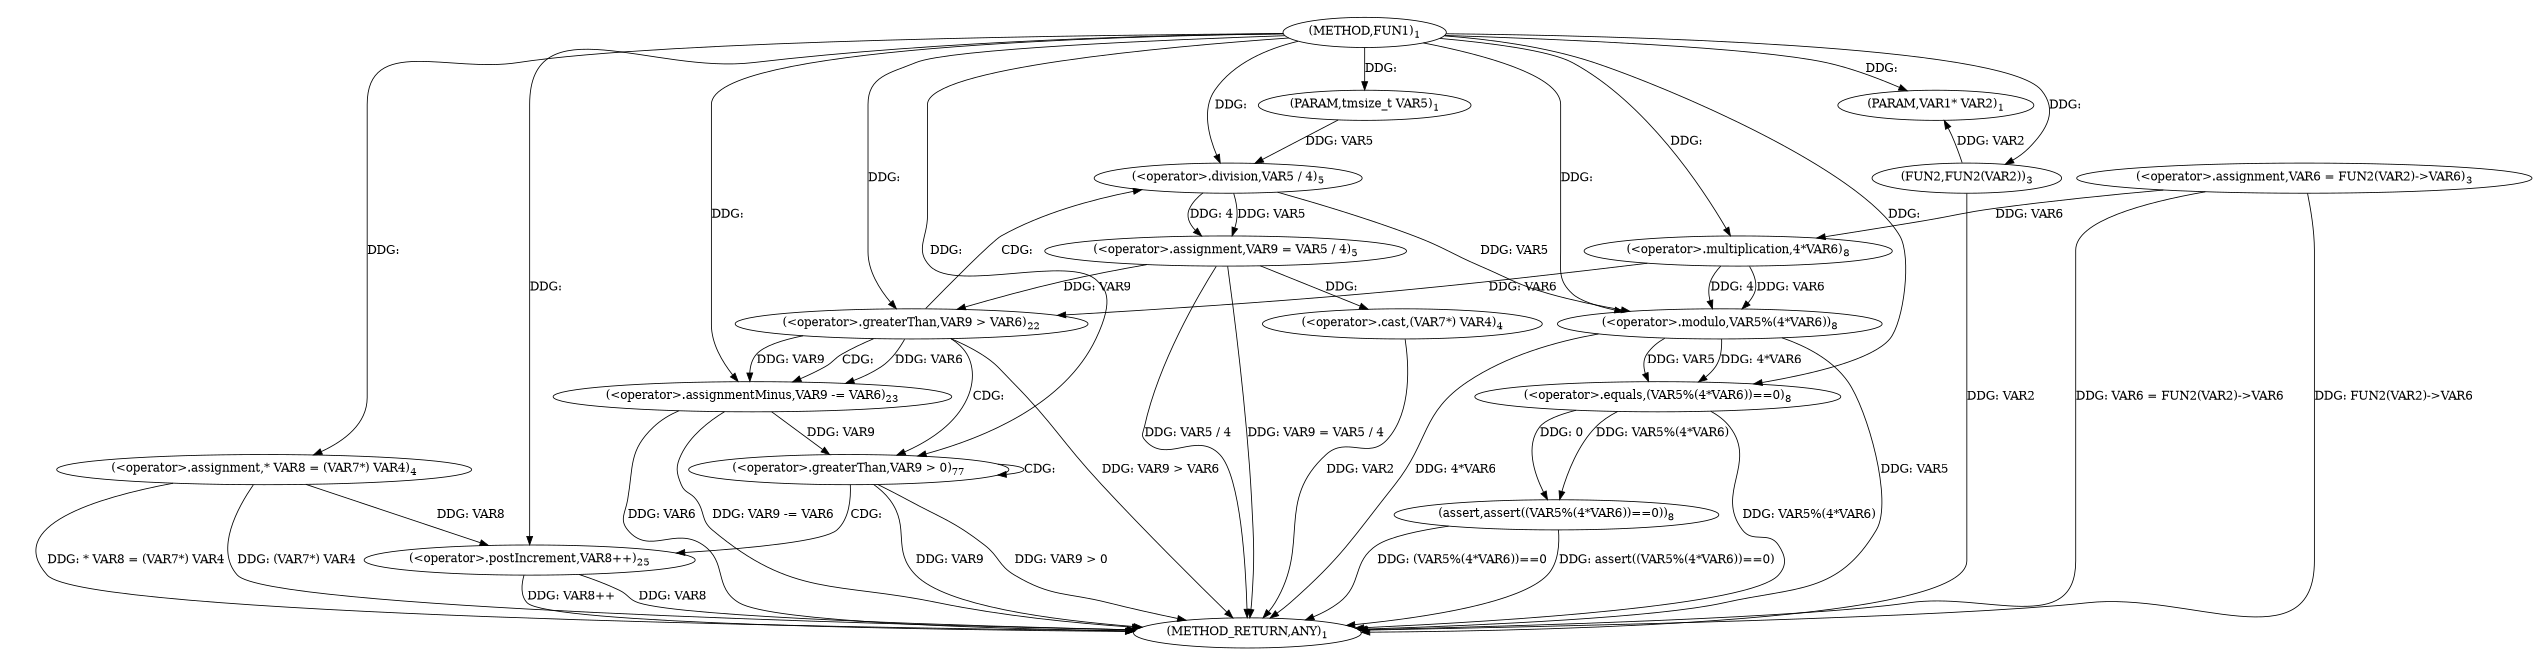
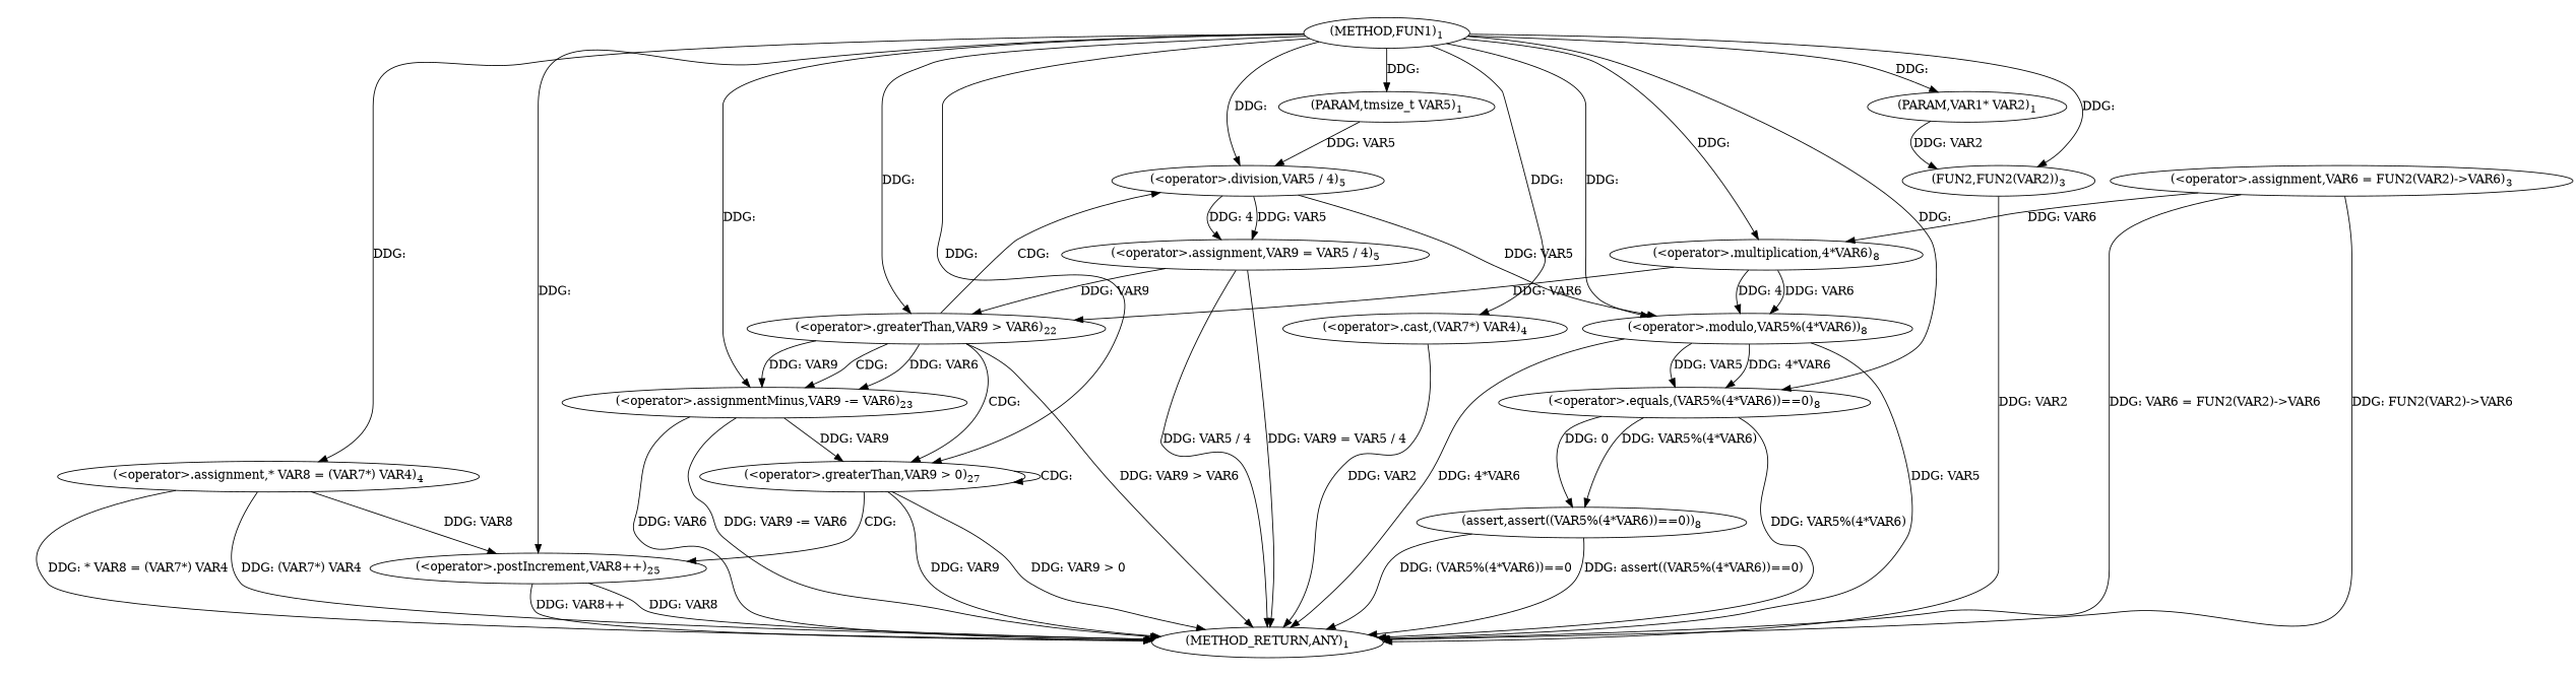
  digraph {
    n1 [label=<(METHOD,FUN1)<SUB>1</SUB>>]
    n2 [label=<(PARAM,VAR1* VAR2)<SUB>1</SUB>>]
    n3 [label=<(PARAM,tmsize_t VAR5)<SUB>1</SUB>>]
    n4 [label=<(&lt;operator&gt;.assignment,* VAR8 = (VAR7*) VAR4)<SUB>4</SUB>>]
    n5 [label=<(&lt;operator&gt;.greaterThan,VAR9 &gt; VAR6)<SUB>22</SUB>>]
    n6 [label=<(&lt;operator&gt;.cast,(VAR7*) VAR4)<SUB>4</SUB>>]
    n7 [label=<(&lt;operator&gt;.division,VAR5 / 4)<SUB>5</SUB>>]
    n8 [label=<(&lt;operator&gt;.equals,(VAR5%(4*VAR6))==0)<SUB>8</SUB>>]
    n9 [label=<(&lt;operator&gt;.assignmentMinus,VAR9 -= VAR6)<SUB>23</SUB>>]
    n10 [label=<(FUN2,FUN2(VAR2))<SUB>3</SUB>>]
    n11 [label=<(&lt;operator&gt;.modulo,VAR5%(4*VAR6))<SUB>8</SUB>>]
-   n12 [label=<(&lt;operator&gt;.greaterThan,VAR9 &gt; 0)<SUB>77</SUB>>]
+   n12 [label=<(&lt;operator&gt;.greaterThan,VAR9 &gt; 0)<SUB>27</SUB>>]
    n13 [label=<(&lt;operator&gt;.multiplication,4*VAR6)<SUB>8</SUB>>]
    n14 [label=<(&lt;operator&gt;.postIncrement,VAR8++)<SUB>25</SUB>>]
    n15 [label=<(METHOD_RETURN,ANY)<SUB>1</SUB>>]
    n16 [label=<(&lt;operator&gt;.assignment,VAR9 = VAR5 / 4)<SUB>5</SUB>>]
    n17 [label=<(assert,assert((VAR5%(4*VAR6))==0))<SUB>8</SUB>>]
    n18 [label=<(&lt;operator&gt;.assignment,VAR6 = FUN2(VAR2)-&gt;VAR6)<SUB>3</SUB>>]
    n1 -> n2 [label="DDG: "]
    n1 -> n3 [label="DDG: "]
    n1 -> n4 [label="DDG: "]
    n1 -> n5 [label="DDG: "]
-   n16 -> n6 [label="DDG: "]
+   n1 -> n6 [label="DDG: "]
    n1 -> n7 [label="DDG: "]
    n1 -> n8 [label="DDG: "]
    n1 -> n9 [label="DDG: "]
    n1 -> n10 [label="DDG: "]
    n1 -> n11 [label="DDG: "]
    n1 -> n12 [label="DDG: "]
    n1 -> n13 [label="DDG: "]
    n1 -> n14 [label="DDG: "]
-   n10 -> n2 [label="DDG: VAR2"]
+   n2 -> n10 [label="DDG: VAR2"]
    n3 -> n7 [label="DDG: VAR5"]
    n4 -> n14 [label="DDG: VAR8"]
    n4 -> n15 [label="DDG: (VAR7*) VAR4"]
    n4 -> n15 [label="DDG: * VAR8 = (VAR7*) VAR4"]
    n5 -> n7 [label="CDG: "]
    n5 -> n9 [label="DDG: VAR6"]
    n5 -> n9 [label="DDG: VAR9"]
    n5 -> n9 [label="CDG: "]
    n5 -> n12 [label="CDG: "]
    n5 -> n15 [label="DDG: VAR9 &gt; VAR6"]
    n6 -> n15 [label="DDG: VAR2"]
    n7 -> n11 [label="DDG: VAR5"]
    n7 -> n16 [label="DDG: VAR5"]
    n7 -> n16 [label="DDG: 4"]
    n8 -> n15 [label="DDG: VAR5%(4*VAR6)"]
    n8 -> n17 [label="DDG: VAR5%(4*VAR6)"]
    n8 -> n17 [label="DDG: 0"]
    n9 -> n12 [label="DDG: VAR9"]
    n9 -> n15 [label="DDG: VAR6"]
    n9 -> n15 [label="DDG: VAR9 -= VAR6"]
    n10 -> n15 [label="DDG: VAR2"]
    n11 -> n8 [label="DDG: VAR5"]
    n11 -> n8 [label="DDG: 4*VAR6"]
    n11 -> n15 [label="DDG: VAR5"]
    n11 -> n15 [label="DDG: 4*VAR6"]
    n12 -> n12 [label="CDG: "]
    n12 -> n14 [label="CDG: "]
    n12 -> n15 [label="DDG: VAR9"]
    n12 -> n15 [label="DDG: VAR9 &gt; 0"]
    n13 -> n5 [label="DDG: VAR6"]
    n13 -> n11 [label="DDG: 4"]
    n13 -> n11 [label="DDG: VAR6"]
    n14 -> n15 [label="DDG: VAR8"]
    n14 -> n15 [label="DDG: VAR8++"]
    n16 -> n5 [label="DDG: VAR9"]
    n16 -> n15 [label="DDG: VAR5 / 4"]
    n16 -> n15 [label="DDG: VAR9 = VAR5 / 4"]
    n17 -> n15 [label="DDG: (VAR5%(4*VAR6))==0"]
    n17 -> n15 [label="DDG: assert((VAR5%(4*VAR6))==0)"]
    n18 -> n13 [label="DDG: VAR6"]
    n18 -> n15 [label="DDG: FUN2(VAR2)-&gt;VAR6"]
    n18 -> n15 [label="DDG: VAR6 = FUN2(VAR2)-&gt;VAR6"]
  }
